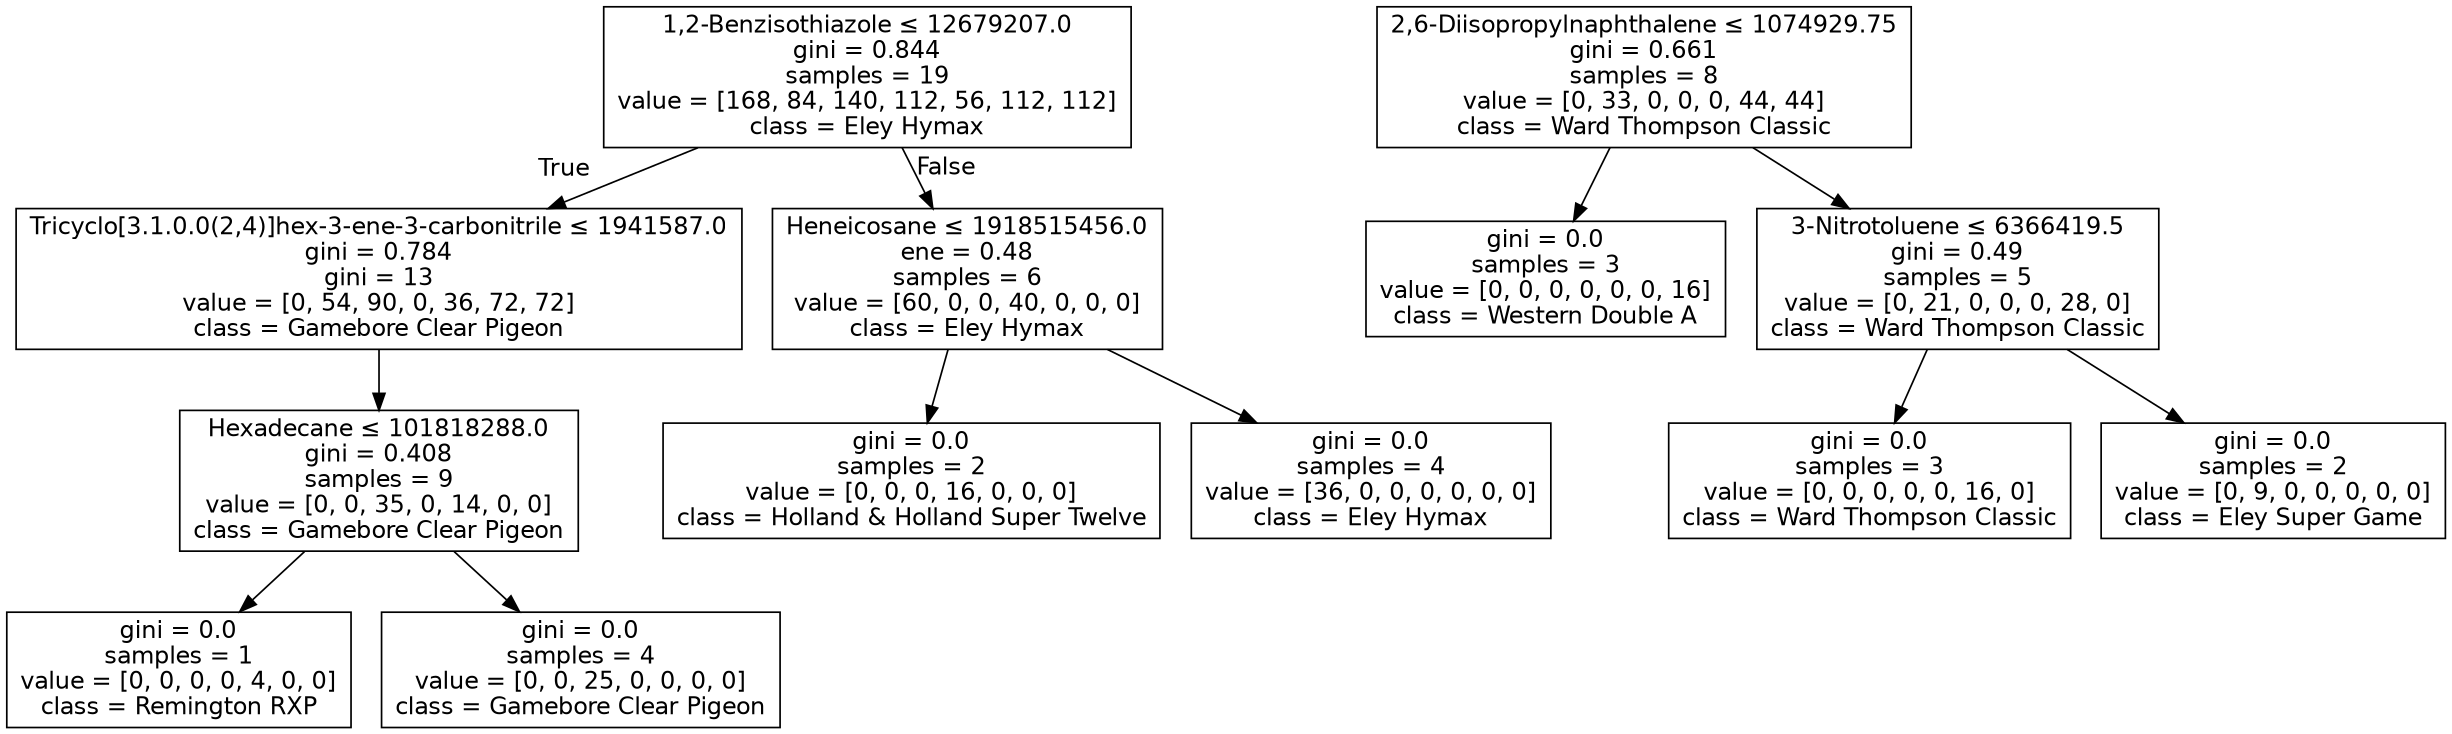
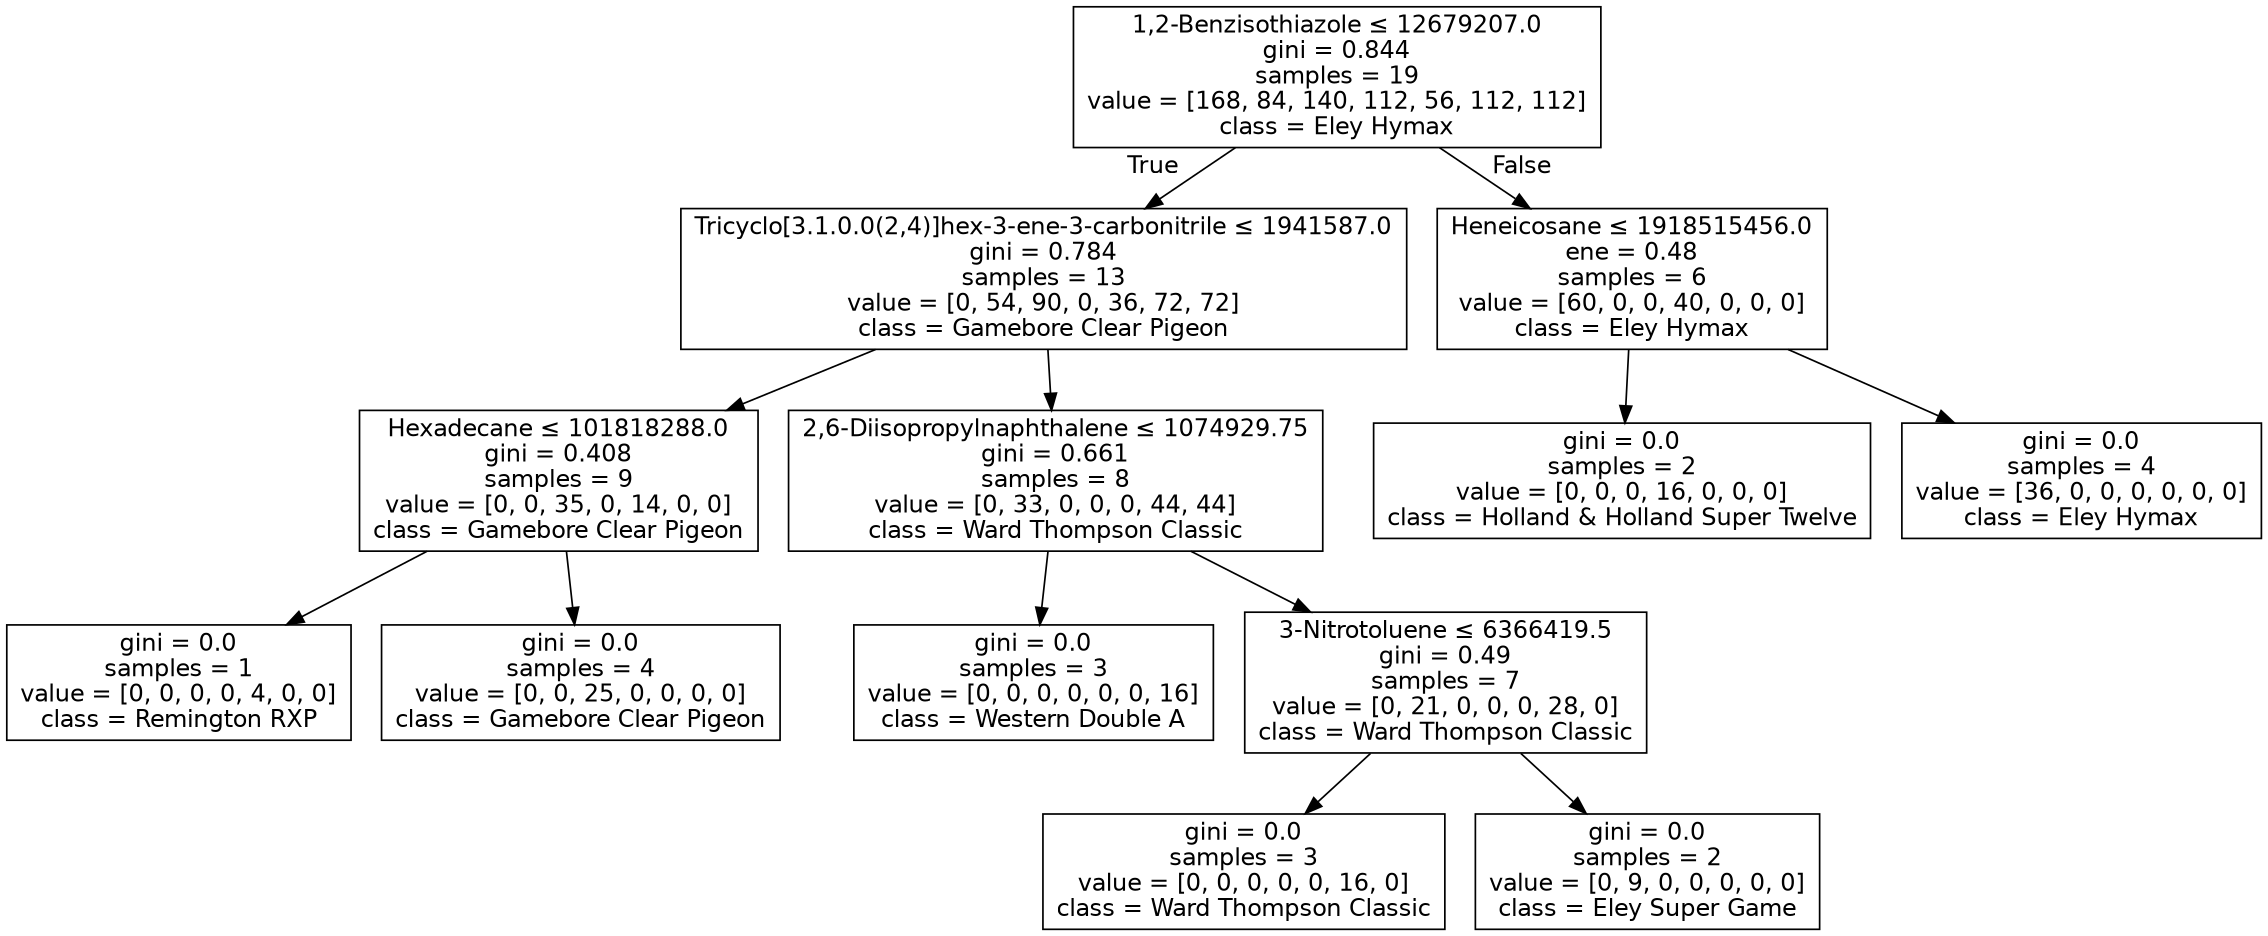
  digraph {
    node [fontname=helvetica shape=box]
    edge [fontname=helvetica]
    n1 [label=<1,2-Benzisothiazole &le; 12679207.0<br/>gini = 0.844<br/>samples = 19<br/>value = [168, 84, 140, 112, 56, 112, 112]<br/>class = Eley Hymax>]
-   n2 [label=<Tricyclo[3.1.0.0(2,4)]hex-3-ene-3-carbonitrile &le; 1941587.0<br/>gini = 0.784<br/>gini = 13<br/>value = [0, 54, 90, 0, 36, 72, 72]<br/>class = Gamebore Clear Pigeon>]
+   n2 [label=<Tricyclo[3.1.0.0(2,4)]hex-3-ene-3-carbonitrile &le; 1941587.0<br/>gini = 0.784<br/>samples = 13<br/>value = [0, 54, 90, 0, 36, 72, 72]<br/>class = Gamebore Clear Pigeon>]
    n3 [label=<Heneicosane &le; 1918515456.0<br/>ene = 0.48<br/>samples = 6<br/>value = [60, 0, 0, 40, 0, 0, 0]<br/>class = Eley Hymax>]
    n4 [label=<Hexadecane &le; 101818288.0<br/>gini = 0.408<br/>samples = 9<br/>value = [0, 0, 35, 0, 14, 0, 0]<br/>class = Gamebore Clear Pigeon>]
    n5 [label=<2,6-Diisopropylnaphthalene &le; 1074929.75<br/>gini = 0.661<br/>samples = 8<br/>value = [0, 33, 0, 0, 0, 44, 44]<br/>class = Ward Thompson Classic>]
    n6 [label=<gini = 0.0<br/>samples = 2<br/>value = [0, 0, 0, 16, 0, 0, 0]<br/>class = Holland &amp; Holland Super Twelve>]
    n7 [label=<gini = 0.0<br/>samples = 4<br/>value = [36, 0, 0, 0, 0, 0, 0]<br/>class = Eley Hymax>]
    n8 [label=<gini = 0.0<br/>samples = 1<br/>value = [0, 0, 0, 0, 4, 0, 0]<br/>class = Remington RXP>]
    n9 [label=<gini = 0.0<br/>samples = 4<br/>value = [0, 0, 25, 0, 0, 0, 0]<br/>class = Gamebore Clear Pigeon>]
    n10 [label=<gini = 0.0<br/>samples = 3<br/>value = [0, 0, 0, 0, 0, 0, 16]<br/>class = Western Double A>]
-   n11 [label=<3-Nitrotoluene &le; 6366419.5<br/>gini = 0.49<br/>samples = 5<br/>value = [0, 21, 0, 0, 0, 28, 0]<br/>class = Ward Thompson Classic>]
+   n11 [label=<3-Nitrotoluene &le; 6366419.5<br/>gini = 0.49<br/>samples = 7<br/>value = [0, 21, 0, 0, 0, 28, 0]<br/>class = Ward Thompson Classic>]
    n12 [label=<gini = 0.0<br/>samples = 3<br/>value = [0, 0, 0, 0, 0, 16, 0]<br/>class = Ward Thompson Classic>]
    n13 [label=<gini = 0.0<br/>samples = 2<br/>value = [0, 9, 0, 0, 0, 0, 0]<br/>class = Eley Super Game>]
    n1 -> n2 [headlabel=True labelangle=45 labeldistance=2.5]
    n1 -> n3 [headlabel=False labelangle=-45 labeldistance=2.5]
    n2 -> n4
+   n2 -> n5
    n3 -> n6
    n3 -> n7
    n4 -> n8
    n4 -> n9
    n5 -> n10
    n5 -> n11
    n11 -> n12
    n11 -> n13
  }
